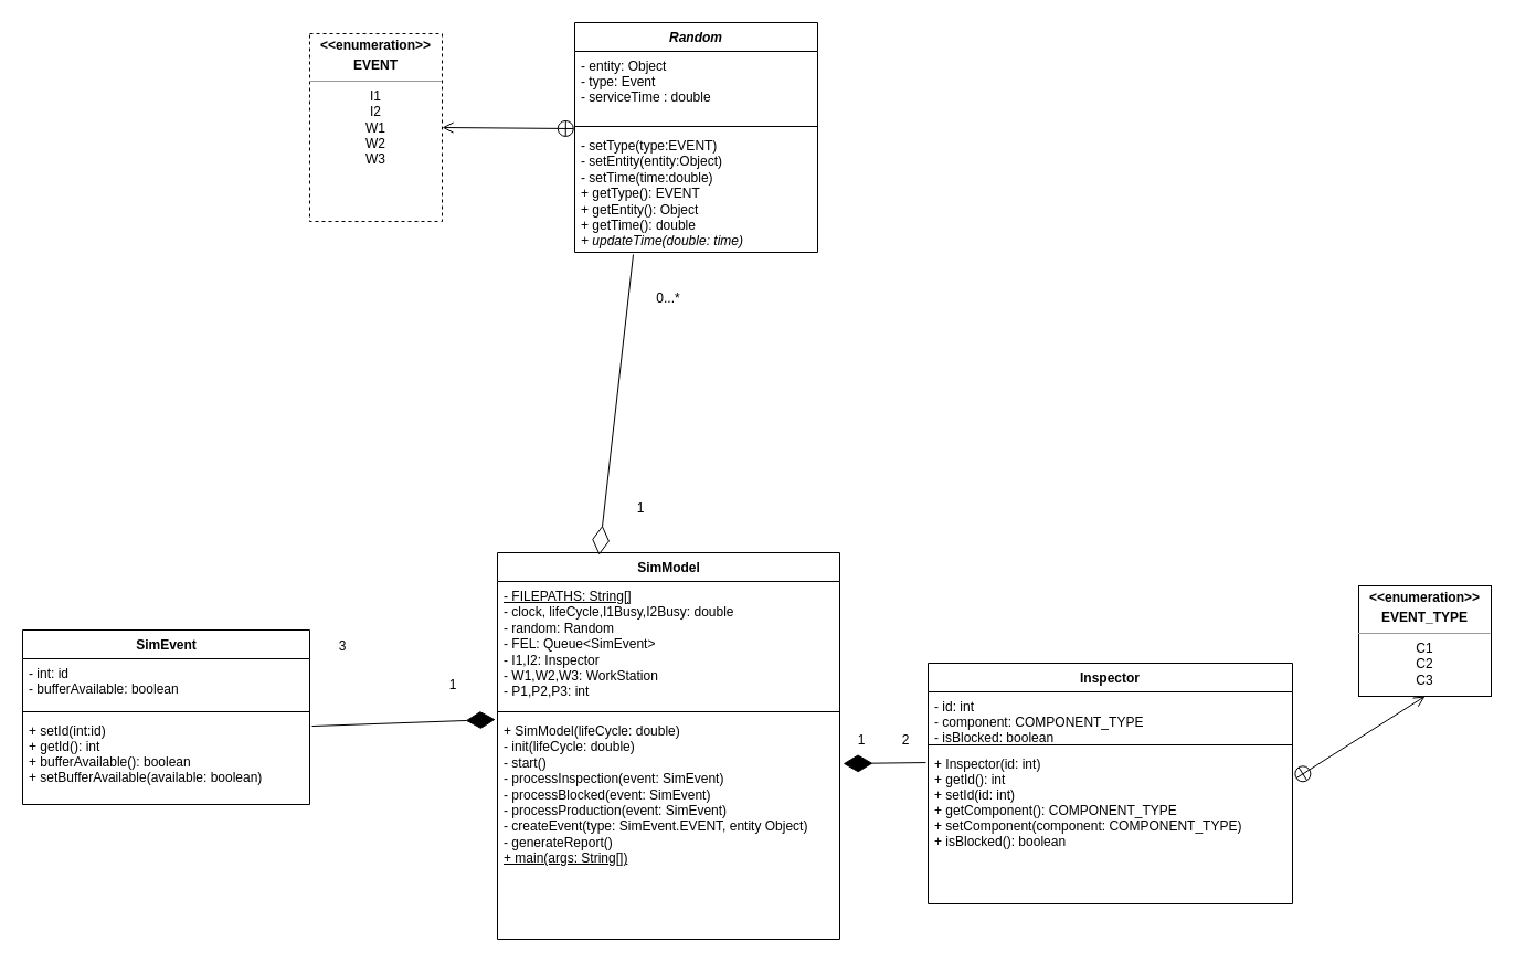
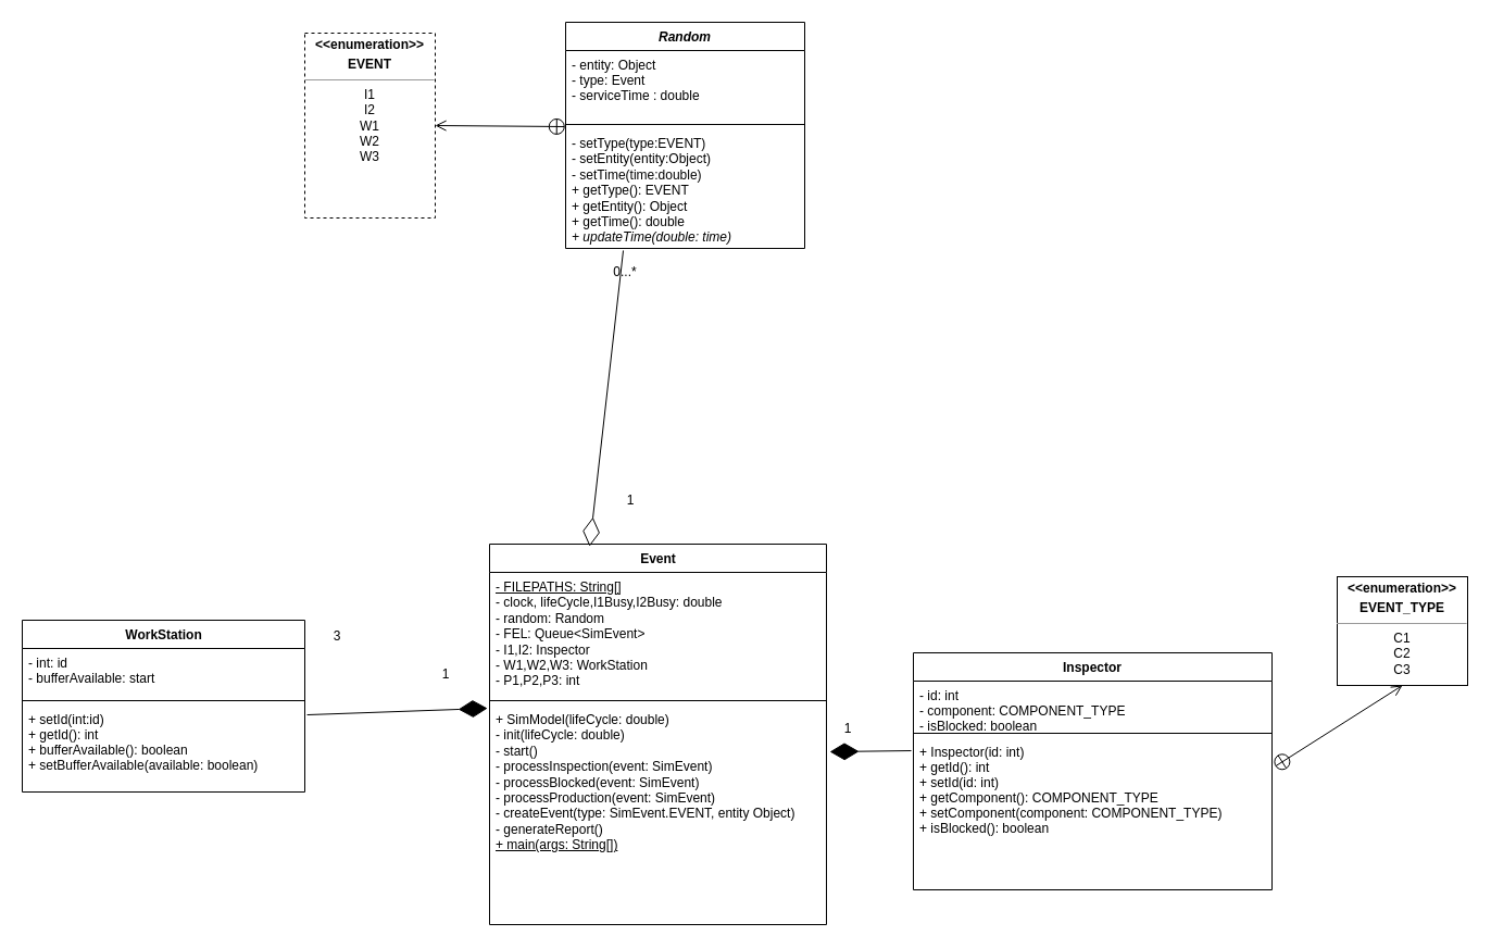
  <mxCell id="0" />
  <mxCell id="1" parent="0" />
  <mxCell id="2" value="Inspector" style="swimlane;fontStyle=1;align=center;verticalAlign=top;childLayout=stackLayout;horizontal=1;startSize=26;horizontalStack=0;resizeParent=1;resizeParentMax=0;resizeLast=0;collapsible=1;marginBottom=0;" vertex="1" parent="1"><mxGeometry x="840" y="600" width="330" height="218" as="geometry" /></mxCell>
  <mxCell id="3" value="- id: int&#10;- component: COMPONENT_TYPE&#10;- isBlocked: boolean" style="text;strokeColor=none;fillColor=none;align=left;verticalAlign=top;spacingLeft=4;spacingRight=4;overflow=hidden;rotatable=0;points=[[0,0.5],[1,0.5]];portConstraint=eastwest;" vertex="1" parent="2"><mxGeometry y="26" width="330" height="44" as="geometry" /></mxCell>
  <mxCell id="4" value="" style="line;strokeWidth=1;fillColor=none;align=left;verticalAlign=middle;spacingTop=-1;spacingLeft=3;spacingRight=3;rotatable=0;labelPosition=right;points=[];portConstraint=eastwest;" vertex="1" parent="2"><mxGeometry y="70" width="330" height="8" as="geometry" /></mxCell>
  <mxCell id="5" value="+ Inspector(id: int)&#10;+ getId(): int&#10;+ setId(id: int)&#10;+ getComponent(): COMPONENT_TYPE&#10;+ setComponent(component: COMPONENT_TYPE)&#10;+ isBlocked(): boolean" style="text;strokeColor=none;fillColor=none;align=left;verticalAlign=top;spacingLeft=4;spacingRight=4;overflow=hidden;rotatable=0;points=[[0,0.5],[1,0.5]];portConstraint=eastwest;" vertex="1" parent="2"><mxGeometry y="78" width="330" height="140" as="geometry" /></mxCell>
  <mxCell id="6" value="Random" style="swimlane;fontStyle=3;align=center;verticalAlign=top;childLayout=stackLayout;horizontal=1;startSize=26;horizontalStack=0;resizeParent=1;resizeParentMax=0;resizeLast=0;collapsible=1;marginBottom=0;" vertex="1" parent="1"><mxGeometry x="520" y="20" width="220" height="208" as="geometry" /></mxCell>
  <mxCell id="7" value="- entity: Object&#10;- type: Event&#10;- serviceTime : double" style="text;strokeColor=none;fillColor=none;align=left;verticalAlign=top;spacingLeft=4;spacingRight=4;overflow=hidden;rotatable=0;points=[[0,0.5],[1,0.5]];portConstraint=eastwest;" vertex="1" parent="6"><mxGeometry y="26" width="220" height="64" as="geometry" /></mxCell>
  <mxCell id="8" value="" style="line;strokeWidth=1;fillColor=none;align=left;verticalAlign=middle;spacingTop=-1;spacingLeft=3;spacingRight=3;rotatable=0;labelPosition=right;points=[];portConstraint=eastwest;" vertex="1" parent="6"><mxGeometry y="90" width="220" height="8" as="geometry" /></mxCell>
  <mxCell id="9" value="- setType(type:EVENT)&lt;br&gt;- setEntity(entity:Object)&lt;br&gt;- setTime(time:double)&lt;br&gt;+ getType(): EVENT&lt;br&gt;+ getEntity(): Object&lt;br&gt;+ getTime(): double&lt;br&gt;&lt;i&gt;+ updateTime(double: time)&lt;/i&gt;" style="text;strokeColor=none;fillColor=none;align=left;verticalAlign=top;spacingLeft=4;spacingRight=4;overflow=hidden;rotatable=0;points=[[0,0.5],[1,0.5]];portConstraint=eastwest;html=1;" vertex="1" parent="6"><mxGeometry y="98" width="220" height="110" as="geometry" /></mxCell>
  <mxCell id="10" value="&lt;p style=&quot;margin: 0px ; margin-top: 4px ; text-align: center&quot;&gt;&lt;b&gt;&amp;lt;&amp;lt;enumeration&amp;gt;&amp;gt;&lt;/b&gt;&lt;/p&gt;&lt;p style=&quot;margin: 0px ; margin-top: 4px ; text-align: center&quot;&gt;&lt;b&gt;EVENT&lt;/b&gt;&lt;/p&gt;&lt;hr size=&quot;1&quot;&gt;&lt;div style=&quot;height: 2px&quot;&gt;&lt;div style=&quot;text-align: center&quot;&gt;&lt;span&gt;I1&lt;/span&gt;&lt;/div&gt;&lt;div style=&quot;text-align: center&quot;&gt;&lt;span&gt;I2&lt;/span&gt;&lt;/div&gt;&lt;div style=&quot;text-align: center&quot;&gt;&lt;span&gt;W1&lt;/span&gt;&lt;/div&gt;&lt;div style=&quot;text-align: center&quot;&gt;&lt;span&gt;W2&lt;/span&gt;&lt;/div&gt;&lt;div style=&quot;text-align: center&quot;&gt;&lt;span&gt;W3&lt;/span&gt;&lt;/div&gt;&lt;/div&gt;" style="verticalAlign=top;align=left;overflow=fill;fontSize=12;fontFamily=Helvetica;html=1;dashed=1;" vertex="1" parent="1"><mxGeometry x="280" y="30" width="120" height="170" as="geometry" /></mxCell>
- <mxCell id="11" value="SimModel" style="swimlane;fontStyle=1;align=center;verticalAlign=top;childLayout=stackLayout;horizontal=1;startSize=26;horizontalStack=0;resizeParent=1;resizeParentMax=0;resizeLast=0;collapsible=1;marginBottom=0;html=1;" vertex="1" parent="1"><mxGeometry x="450" y="500" width="310" height="350" as="geometry" /></mxCell>
+ <mxCell id="11" value="Event" style="swimlane;fontStyle=1;align=center;verticalAlign=top;childLayout=stackLayout;horizontal=1;startSize=26;horizontalStack=0;resizeParent=1;resizeParentMax=0;resizeLast=0;collapsible=1;marginBottom=0;html=1;" vertex="1" parent="1"><mxGeometry x="450" y="500" width="310" height="350" as="geometry" /></mxCell>
  <mxCell id="12" value="&lt;u&gt;- FILEPATHS: String[]&lt;br&gt;&lt;/u&gt;- clock, lifeCycle,I1Busy,I2Busy: double&lt;br&gt;- random: Random&lt;br&gt;- FEL: Queue&amp;lt;SimEvent&amp;gt;&lt;br&gt;- I1,I2: Inspector&lt;br&gt;- W1,W2,W3: WorkStation&lt;br&gt;- P1,P2,P3: int" style="text;strokeColor=none;fillColor=none;align=left;verticalAlign=top;spacingLeft=4;spacingRight=4;overflow=hidden;rotatable=0;points=[[0,0.5],[1,0.5]];portConstraint=eastwest;fontStyle=0;html=1;" vertex="1" parent="11"><mxGeometry y="26" width="310" height="114" as="geometry" /></mxCell>
  <mxCell id="13" value="" style="line;strokeWidth=1;fillColor=none;align=left;verticalAlign=middle;spacingTop=-1;spacingLeft=3;spacingRight=3;rotatable=0;labelPosition=right;points=[];portConstraint=eastwest;" vertex="1" parent="11"><mxGeometry y="140" width="310" height="8" as="geometry" /></mxCell>
  <mxCell id="14" value="+ SimModel(lifeCycle: double)&lt;br&gt;- init(lifeCycle: double)&lt;br&gt;- start()&lt;br&gt;- processInspection(event: SimEvent)&lt;br&gt;- processBlocked(event: SimEvent)&lt;br&gt;- processProduction(event: SimEvent)&lt;br&gt;- createEvent(type: SimEvent.EVENT, entity Object)&lt;br&gt;- generateReport()&lt;br&gt;&lt;u&gt;+ main(args: String[])&lt;/u&gt;" style="text;strokeColor=none;fillColor=none;align=left;verticalAlign=top;spacingLeft=4;spacingRight=4;overflow=hidden;rotatable=0;points=[[0,0.5],[1,0.5]];portConstraint=eastwest;fontStyle=0;html=1;" vertex="1" parent="11"><mxGeometry y="148" width="310" height="202" as="geometry" /></mxCell>
  <mxCell id="15" value="&lt;p style=&quot;margin: 0px ; margin-top: 4px ; text-align: center&quot;&gt;&lt;b&gt;&amp;lt;&amp;lt;enumeration&amp;gt;&amp;gt;&lt;/b&gt;&lt;/p&gt;&lt;p style=&quot;margin: 0px ; margin-top: 4px ; text-align: center&quot;&gt;&lt;b&gt;EVENT_TYPE&lt;/b&gt;&lt;/p&gt;&lt;hr size=&quot;1&quot;&gt;&lt;div style=&quot;height: 2px&quot;&gt;&lt;div style=&quot;text-align: center&quot;&gt;C1&lt;/div&gt;&lt;div style=&quot;text-align: center&quot;&gt;C2&lt;/div&gt;&lt;div style=&quot;text-align: center&quot;&gt;C3&lt;/div&gt;&lt;/div&gt;" style="verticalAlign=top;align=left;overflow=fill;fontSize=12;fontFamily=Helvetica;html=1;" vertex="1" parent="1"><mxGeometry x="1230" y="530" width="120" height="100" as="geometry" /></mxCell>
- <mxCell id="16" value="SimEvent" style="swimlane;fontStyle=1;align=center;verticalAlign=top;childLayout=stackLayout;horizontal=1;startSize=26;horizontalStack=0;resizeParent=1;resizeParentMax=0;resizeLast=0;collapsible=1;marginBottom=0;html=1;" vertex="1" parent="1"><mxGeometry x="20" y="570" width="260" height="158" as="geometry" /></mxCell>
- <mxCell id="17" value="- int: id&#10;- bufferAvailable: boolean" style="text;strokeColor=none;fillColor=none;align=left;verticalAlign=top;spacingLeft=4;spacingRight=4;overflow=hidden;rotatable=0;points=[[0,0.5],[1,0.5]];portConstraint=eastwest;" vertex="1" parent="16"><mxGeometry y="26" width="260" height="44" as="geometry" /></mxCell>
+ <mxCell id="16" value="WorkStation" style="swimlane;fontStyle=1;align=center;verticalAlign=top;childLayout=stackLayout;horizontal=1;startSize=26;horizontalStack=0;resizeParent=1;resizeParentMax=0;resizeLast=0;collapsible=1;marginBottom=0;html=1;" vertex="1" parent="1"><mxGeometry x="20" y="570" width="260" height="158" as="geometry" /></mxCell>
+ <mxCell id="17" value="- int: id&#10;- bufferAvailable: start" style="text;strokeColor=none;fillColor=none;align=left;verticalAlign=top;spacingLeft=4;spacingRight=4;overflow=hidden;rotatable=0;points=[[0,0.5],[1,0.5]];portConstraint=eastwest;" vertex="1" parent="16"><mxGeometry y="26" width="260" height="44" as="geometry" /></mxCell>
  <mxCell id="18" value="" style="line;strokeWidth=1;fillColor=none;align=left;verticalAlign=middle;spacingTop=-1;spacingLeft=3;spacingRight=3;rotatable=0;labelPosition=right;points=[];portConstraint=eastwest;" vertex="1" parent="16"><mxGeometry y="70" width="260" height="8" as="geometry" /></mxCell>
  <mxCell id="19" value="+ setId(int:id)&#10;+ getId(): int&#10;+ bufferAvailable(): boolean&#10;+ setBufferAvailable(available: boolean)" style="text;strokeColor=none;fillColor=none;align=left;verticalAlign=top;spacingLeft=4;spacingRight=4;overflow=hidden;rotatable=0;points=[[0,0.5],[1,0.5]];portConstraint=eastwest;" vertex="1" parent="16"><mxGeometry y="78" width="260" height="80" as="geometry" /></mxCell>
  <mxCell id="20" value="" style="endArrow=diamondThin;endFill=0;endSize=24;html=1;entryX=0.297;entryY=0.006;entryDx=0;entryDy=0;entryPerimeter=0;exitX=0.241;exitY=1.018;exitDx=0;exitDy=0;exitPerimeter=0;" edge="1" parent="1" source="9" target="11"><mxGeometry width="160" relative="1" as="geometry"><mxPoint x="630" y="300" as="sourcePoint" /><mxPoint x="790" y="300" as="targetPoint" /></mxGeometry></mxCell>
  <mxCell id="21" value="" style="endArrow=open;startArrow=circlePlus;endFill=0;startFill=0;endSize=8;html=1;exitX=1.008;exitY=0.19;exitDx=0;exitDy=0;exitPerimeter=0;entryX=0.5;entryY=1;entryDx=0;entryDy=0;" edge="1" parent="1" source="5" target="15"><mxGeometry width="160" relative="1" as="geometry"><mxPoint x="620" y="180" as="sourcePoint" /><mxPoint x="780" y="180" as="targetPoint" /></mxGeometry></mxCell>
  <mxCell id="22" value="" style="endArrow=open;startArrow=circlePlus;endFill=0;startFill=0;endSize=8;html=1;entryX=1;entryY=0.5;entryDx=0;entryDy=0;exitX=-0.001;exitY=-0.018;exitDx=0;exitDy=0;exitPerimeter=0;" edge="1" parent="1" source="9" target="10"><mxGeometry width="160" relative="1" as="geometry"><mxPoint x="620" y="180" as="sourcePoint" /><mxPoint x="780" y="180" as="targetPoint" /></mxGeometry></mxCell>
  <mxCell id="23" value="" style="endArrow=diamondThin;endFill=1;endSize=24;html=1;entryX=1.01;entryY=0.213;entryDx=0;entryDy=0;entryPerimeter=0;exitX=-0.006;exitY=0.086;exitDx=0;exitDy=0;exitPerimeter=0;" edge="1" parent="1" source="5" target="14"><mxGeometry width="160" relative="1" as="geometry"><mxPoint x="590" y="660" as="sourcePoint" /><mxPoint x="750" y="660" as="targetPoint" /></mxGeometry></mxCell>
  <mxCell id="24" value="" style="endArrow=diamondThin;endFill=1;endSize=24;html=1;entryX=-0.006;entryY=0.015;entryDx=0;entryDy=0;entryPerimeter=0;exitX=1.008;exitY=0.113;exitDx=0;exitDy=0;exitPerimeter=0;" edge="1" parent="1" source="19" target="14"><mxGeometry width="160" relative="1" as="geometry"><mxPoint x="848.02" y="700.04" as="sourcePoint" /><mxPoint x="773.1" y="701.026" as="targetPoint" /></mxGeometry></mxCell>
  <mxCell id="25" value="1" style="text;html=1;strokeColor=none;fillColor=none;align=center;verticalAlign=middle;whiteSpace=wrap;rounded=0;" vertex="1" parent="1"><mxGeometry x="560" y="450" width="40" height="20" as="geometry" /></mxCell>
  <mxCell id="26" value="1" style="text;html=1;strokeColor=none;fillColor=none;align=center;verticalAlign=middle;whiteSpace=wrap;rounded=0;" vertex="1" parent="1"><mxGeometry x="390" y="610" width="40" height="20" as="geometry" /></mxCell>
  <mxCell id="27" value="1" style="text;html=1;strokeColor=none;fillColor=none;align=center;verticalAlign=middle;whiteSpace=wrap;rounded=0;" vertex="1" parent="1"><mxGeometry x="760" y="660" width="40" height="20" as="geometry" /></mxCell>
  <mxCell id="28" value="3" style="text;html=1;strokeColor=none;fillColor=none;align=center;verticalAlign=middle;whiteSpace=wrap;rounded=0;" vertex="1" parent="1"><mxGeometry x="290" y="575" width="40" height="20" as="geometry" /></mxCell>
- <mxCell id="29" value="2" style="text;html=1;strokeColor=none;fillColor=none;align=center;verticalAlign=middle;whiteSpace=wrap;rounded=0;" vertex="1" parent="1"><mxGeometry x="800" y="660" width="40" height="20" as="geometry" /></mxCell>
- <mxCell id="30" value="0...*" style="text;html=1;strokeColor=none;fillColor=none;align=center;verticalAlign=middle;whiteSpace=wrap;rounded=0;" vertex="1" parent="1"><mxGeometry x="585" y="260" width="40" height="20" as="geometry" /></mxCell>
+ <mxCell id="30" value="0...*" style="text;html=1;strokeColor=none;fillColor=none;align=center;verticalAlign=middle;whiteSpace=wrap;rounded=0;" vertex="1" parent="1"><mxGeometry x="555" y="240" width="40" height="20" as="geometry" /></mxCell>
